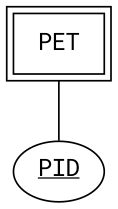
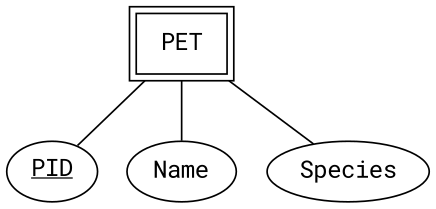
  graph {
    fontname="Roboto Mono"
    node [fontname="Roboto Mono" peripheries=1 shape=ellipse]
    edge [fontname="Roboto Mono"]
    PET [peripheries=2 shape=box]
    n2 [decorate=true label=<<u>PID</u>>]
+   n3 [label=Name]
+   Species
    PET -- n2
+   PET -- n3
+   PET -- Species
  }
